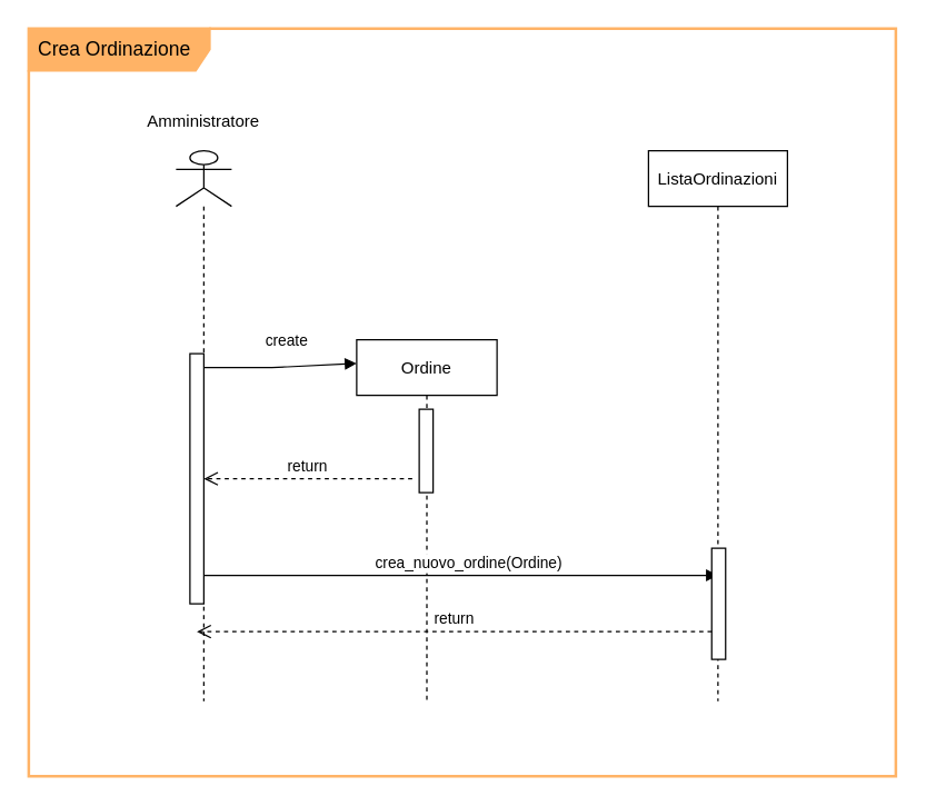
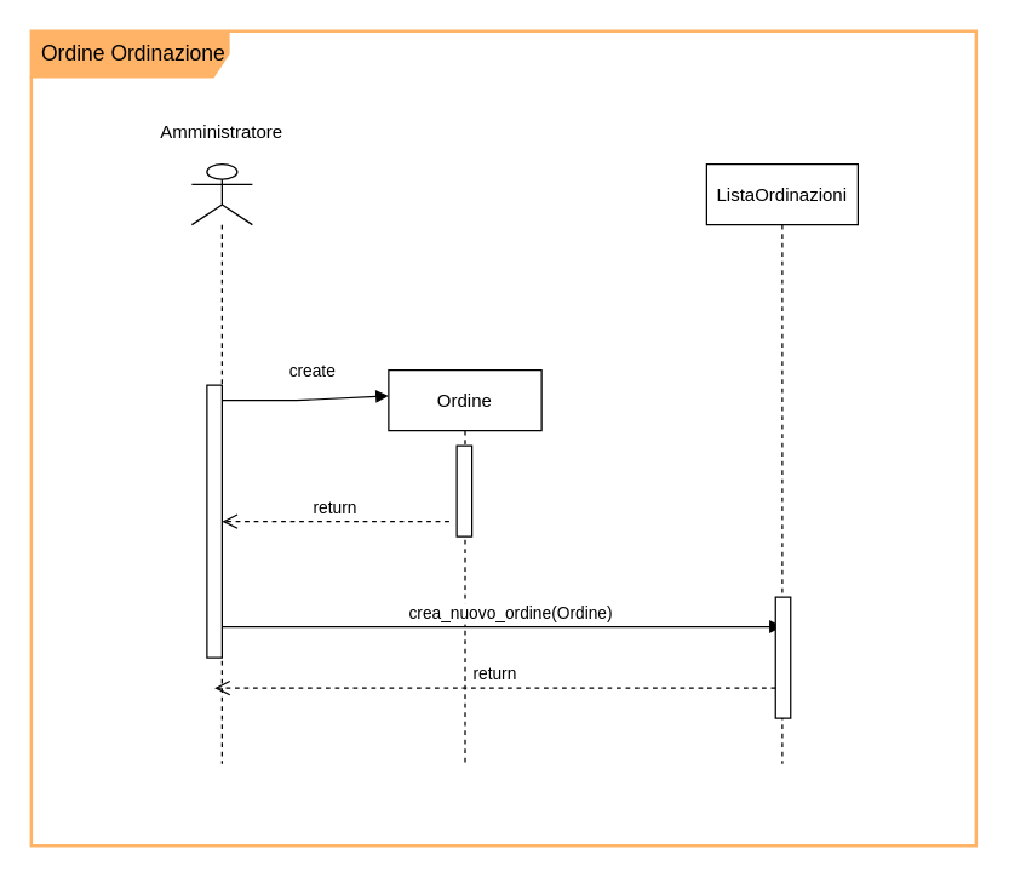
  <mxCell id="0" />
  <mxCell id="1" parent="0" />
  <mxCell id="2" value="Ordine" style="shape=umlLifeline;perimeter=lifelinePerimeter;container=1;collapsible=0;recursiveResize=0;rounded=0;shadow=0;strokeWidth=1;" vertex="1" parent="1"><mxGeometry x="256" y="244" width="101" height="260" as="geometry" /></mxCell>
  <mxCell id="3" value="" style="points=[];perimeter=orthogonalPerimeter;rounded=0;shadow=0;strokeWidth=1;" vertex="1" parent="2"><mxGeometry x="45" y="50" width="10" height="60" as="geometry" /></mxCell>
  <mxCell id="4" value="ListaOrdinazioni" style="shape=umlLifeline;perimeter=lifelinePerimeter;container=1;collapsible=0;recursiveResize=0;rounded=0;shadow=0;strokeWidth=1;" vertex="1" parent="1"><mxGeometry x="466" y="108" width="100" height="396" as="geometry" /></mxCell>
  <mxCell id="5" value="" style="shape=umlLifeline;participant=umlActor;perimeter=lifelinePerimeter;whiteSpace=wrap;html=1;container=1;collapsible=0;recursiveResize=0;verticalAlign=top;spacingTop=36;outlineConnect=0;" vertex="1" parent="1"><mxGeometry x="126" y="108" width="40" height="396" as="geometry" /></mxCell>
  <mxCell id="6" value="create" style="verticalAlign=bottom;endArrow=block;shadow=0;strokeWidth=1;" edge="1" parent="1"><mxGeometry x="0.134" y="10" relative="1" as="geometry"><mxPoint x="140.5" y="264" as="sourcePoint" /><mxPoint x="256" y="261" as="targetPoint" /><Array as="points"><mxPoint x="196" y="264" /></Array><mxPoint as="offset" /></mxGeometry></mxCell>
  <mxCell id="7" value="return" style="verticalAlign=bottom;endArrow=open;dashed=1;endSize=8;shadow=0;strokeWidth=1;" edge="1" parent="1"><mxGeometry relative="1" as="geometry"><mxPoint x="146" y="344" as="targetPoint" /><mxPoint x="296" y="344" as="sourcePoint" /></mxGeometry></mxCell>
  <mxCell id="8" value="crea_nuovo_ordine(Ordine)" style="verticalAlign=bottom;endArrow=block;shadow=0;strokeWidth=1;" edge="1" parent="1"><mxGeometry x="0.04" relative="1" as="geometry"><mxPoint x="142" y="413.5" as="sourcePoint" /><mxPoint x="516" y="413.5" as="targetPoint" /><Array as="points"><mxPoint x="197.5" y="413.5" /></Array><mxPoint x="1" as="offset" /></mxGeometry></mxCell>
  <mxCell id="9" value="" style="points=[];perimeter=orthogonalPerimeter;rounded=0;shadow=0;strokeWidth=1;" vertex="1" parent="1"><mxGeometry x="511.5" y="394" width="10" height="80" as="geometry" /></mxCell>
  <mxCell id="10" value="return" style="verticalAlign=bottom;endArrow=open;dashed=1;endSize=8;shadow=0;strokeWidth=1;" edge="1" parent="1"><mxGeometry relative="1" as="geometry"><mxPoint x="141" y="454" as="targetPoint" /><mxPoint x="511.5" y="454" as="sourcePoint" /></mxGeometry></mxCell>
  <mxCell id="11" value="" style="points=[];perimeter=orthogonalPerimeter;rounded=0;shadow=0;strokeWidth=1;" vertex="1" parent="1"><mxGeometry x="136" y="254" width="10" height="180" as="geometry" /></mxCell>
  <mxCell id="12" value="&lt;div&gt;Amministratore&lt;/div&gt;" style="text;html=1;strokeColor=none;fillColor=none;align=center;verticalAlign=middle;whiteSpace=wrap;rounded=0;" vertex="1" parent="1"><mxGeometry x="126" y="77" width="40" height="20" as="geometry" /></mxCell>
- <mxCell id="13" value="&lt;font style=&quot;font-size: 14px&quot;&gt;Crea Ordinazione&lt;/font&gt;" style="shape=umlFrame;whiteSpace=wrap;html=1;width=130;height=30;boundedLbl=1;verticalAlign=middle;align=left;spacingLeft=5;fillColor=#FFB366;strokeColor=#FFB366;strokeWidth=2;" vertex="1" parent="1"><mxGeometry x="20" y="20" width="624" height="538" as="geometry" /></mxCell>
+ <mxCell id="13" value="&lt;font style=&quot;font-size: 14px&quot;&gt;Ordine Ordinazione&lt;/font&gt;" style="shape=umlFrame;whiteSpace=wrap;html=1;width=130;height=30;boundedLbl=1;verticalAlign=middle;align=left;spacingLeft=5;fillColor=#FFB366;strokeColor=#FFB366;strokeWidth=2;" vertex="1" parent="1"><mxGeometry x="20" y="20" width="624" height="538" as="geometry" /></mxCell>
